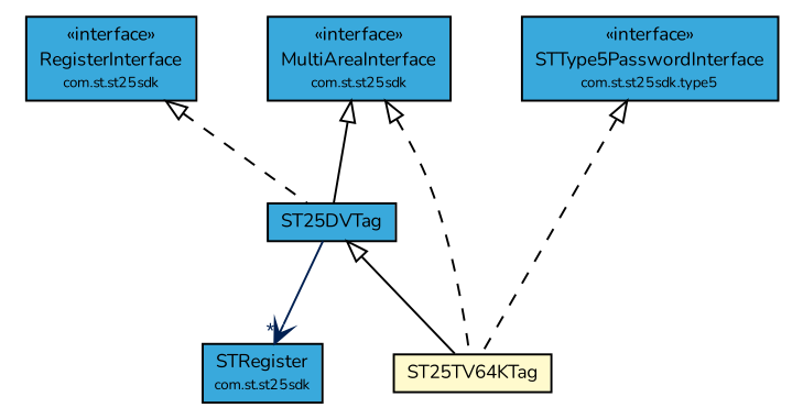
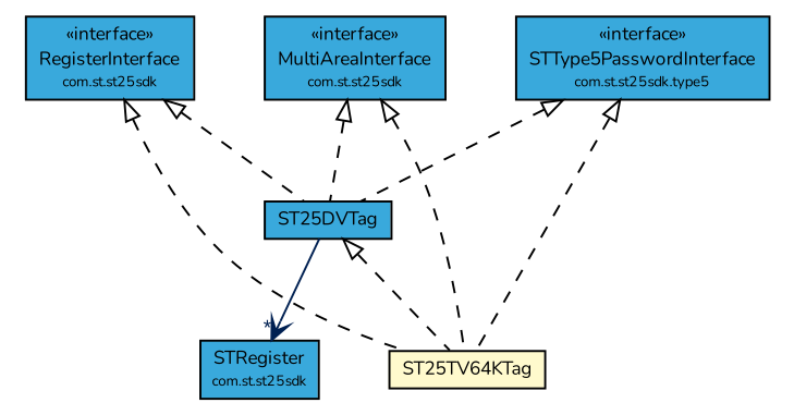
  digraph {
    fontname=Nunito
    nodesep=0.25
    ranksep=0.5
    node [fontcolor=black fontname=Nunito fontsize=9.0 shape=plaintext]
    edge [arrowtail=empty dir=back fontname=Nunito fontsize=10 headport=p labelfontname=arial labelfontsize=10 style=dashed tailport=p]
    n1 [label=<<table title="com.st.st25sdk.STRegister" border="0" cellborder="1" cellspacing="0" cellpadding="2" port="p" bgcolor="#39a9dc" href="../../STRegister.html"> 		<tr><td><table border="0" cellspacing="0" cellpadding="1"> <tr><td align="center" balign="center"> STRegister </td></tr> <tr><td align="center" balign="center"><font point-size="7.0"> com.st.st25sdk </font></td></tr> 		</table></td></tr> 		</table>>]
    n2 [label=<<table title="com.st.st25sdk.RegisterInterface" border="0" cellborder="1" cellspacing="0" cellpadding="2" port="p" bgcolor="#39a9dc" href="../../RegisterInterface.html"> 		<tr><td><table border="0" cellspacing="0" cellpadding="1"> <tr><td align="center" balign="center"> &#171;interface&#187; </td></tr> <tr><td align="center" balign="center"> RegisterInterface </td></tr> <tr><td align="center" balign="center"><font point-size="7.0"> com.st.st25sdk </font></td></tr> 		</table></td></tr> 		</table>>]
    n3 [label=<<table title="com.st.st25sdk.type5.st25dv.ST25TV64KTag" border="0" cellborder="1" cellspacing="0" cellpadding="2" port="p" bgcolor="lemonChiffon" href="./ST25TV64KTag.html"> 		<tr><td><table border="0" cellspacing="0" cellpadding="1"> <tr><td align="center" balign="center"> ST25TV64KTag </td></tr> 		</table></td></tr> 		</table>>]
    n4 [label=<<table title="com.st.st25sdk.type5.st25dv.ST25DVTag" border="0" cellborder="1" cellspacing="0" cellpadding="2" port="p" bgcolor="#39a9dc" href="./ST25DVTag.html"> 		<tr><td><table border="0" cellspacing="0" cellpadding="1"> <tr><td align="center" balign="center"> ST25DVTag </td></tr> 		</table></td></tr> 		</table>>]
    n5 [label=<<table title="com.st.st25sdk.MultiAreaInterface" border="0" cellborder="1" cellspacing="0" cellpadding="2" port="p" bgcolor="#39a9dc" href="../../MultiAreaInterface.html"> 		<tr><td><table border="0" cellspacing="0" cellpadding="1"> <tr><td align="center" balign="center"> &#171;interface&#187; </td></tr> <tr><td align="center" balign="center"> MultiAreaInterface </td></tr> <tr><td align="center" balign="center"><font point-size="7.0"> com.st.st25sdk </font></td></tr> 		</table></td></tr> 		</table>>]
    n6 [label=<<table title="com.st.st25sdk.type5.STType5PasswordInterface" border="0" cellborder="1" cellspacing="0" cellpadding="2" port="p" bgcolor="#39a9dc" href="../STType5PasswordInterface.html"> 		<tr><td><table border="0" cellspacing="0" cellpadding="1"> <tr><td align="center" balign="center"> &#171;interface&#187; </td></tr> <tr><td align="center" balign="center"> STType5PasswordInterface </td></tr> <tr><td align="center" balign="center"><font point-size="7.0"> com.st.st25sdk.type5 </font></td></tr> 		</table></td></tr> 		</table>>]
+   n2 -> n3
    n2 -> n4
    n4 -> n1 [arrowhead=open color="#002052" fontcolor="#002052" fontsize=10.0 headlabel="*" arrowtail="" dir="" style=""]
-   n4 -> n3 [style=""]
+   n4 -> n3
    n5 -> n3
-   n5 -> n4 [style=solid]
+   n5 -> n4
    n6 -> n3
+   n6 -> n4
  }
